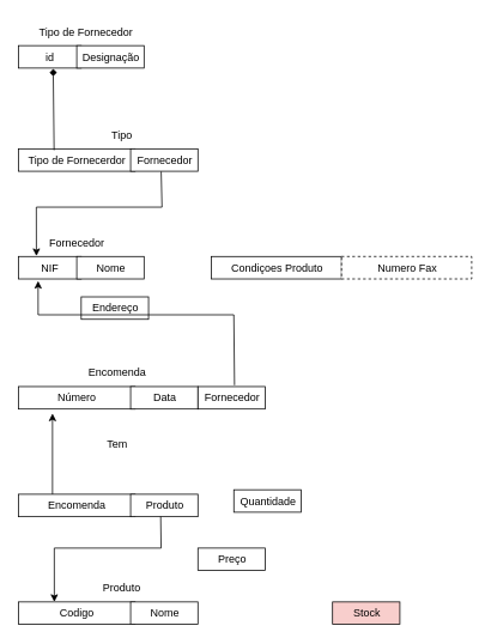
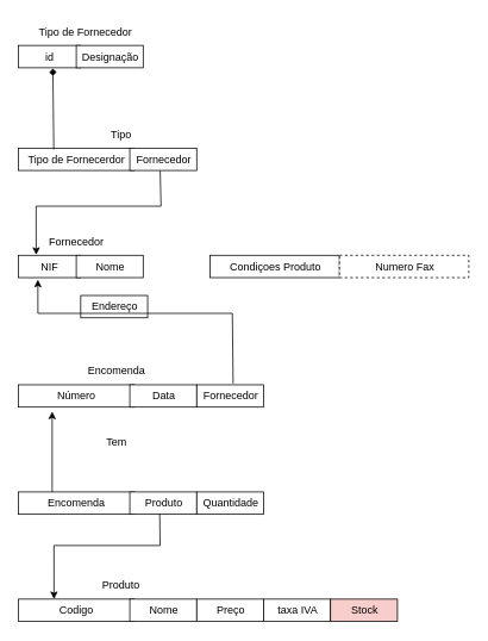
  <mxCell id="0" style=";html=1;" />
  <mxCell id="1" style=";html=1;" parent="0" />
  <mxCell id="2" value="NIF" style="strokeWidth=1;fontStyle=0;html=1;" vertex="1" parent="1"><mxGeometry x="20" y="285" width="70" height="25" as="geometry" /></mxCell>
  <mxCell id="3" value="Nome" style="strokeWidth=1;fontStyle=0;html=1;" vertex="1" parent="1"><mxGeometry x="85" y="285" width="75" height="25" as="geometry" /></mxCell>
  <mxCell id="4" value="Fornecedor" style="text;html=1;align=center;verticalAlign=middle;resizable=0;points=[];autosize=1;strokeColor=none;fillColor=none;" vertex="1" parent="1"><mxGeometry x="45" y="255" width="80" height="30" as="geometry" /></mxCell>
  <mxCell id="5" value="Endereço" style="strokeWidth=1;fontStyle=0;html=1;" vertex="1" parent="1"><mxGeometry x="90" y="330" width="75" height="25" as="geometry" /></mxCell>
  <mxCell id="6" value="Condiçoes Produto" style="strokeWidth=1;fontStyle=0;html=1;" vertex="1" parent="1"><mxGeometry x="235" y="285" width="145" height="25" as="geometry" /></mxCell>
  <mxCell id="7" value="Numero Fax" style="strokeWidth=1;fontStyle=0;html=1;dashed=1;" vertex="1" parent="1"><mxGeometry x="380" y="285" width="145" height="25" as="geometry" /></mxCell>
  <mxCell id="8" value="id" style="strokeWidth=1;fontStyle=0;html=1;" vertex="1" parent="1"><mxGeometry x="20" y="50" width="70" height="25" as="geometry" /></mxCell>
  <mxCell id="9" value="Designação" style="strokeWidth=1;fontStyle=0;html=1;" vertex="1" parent="1"><mxGeometry x="85" y="50" width="75" height="25" as="geometry" /></mxCell>
  <mxCell id="10" value="Tipo de Fornecedor" style="text;html=1;align=center;verticalAlign=middle;resizable=0;points=[];autosize=1;strokeColor=none;fillColor=none;" vertex="1" parent="1"><mxGeometry x="30" y="20" width="130" height="30" as="geometry" /></mxCell>
  <mxCell id="11" value="Tipo de Fornecerdor" style="strokeWidth=1;fontStyle=0;html=1;" vertex="1" parent="1"><mxGeometry x="20" y="165" width="130" height="25" as="geometry" /></mxCell>
  <mxCell id="12" value="Fornecedor" style="strokeWidth=1;fontStyle=0;html=1;" vertex="1" parent="1"><mxGeometry x="145" y="165" width="75" height="25" as="geometry" /></mxCell>
  <mxCell id="13" value="Tipo" style="text;html=1;align=center;verticalAlign=middle;resizable=0;points=[];autosize=1;strokeColor=none;fillColor=none;" vertex="1" parent="1"><mxGeometry x="110" y="135" width="50" height="30" as="geometry" /></mxCell>
  <mxCell id="14" value="Número" style="strokeWidth=1;fontStyle=0;html=1;" vertex="1" parent="1"><mxGeometry x="20" y="430" width="130" height="25" as="geometry" /></mxCell>
  <mxCell id="15" value="Data" style="strokeWidth=1;fontStyle=0;html=1;" vertex="1" parent="1"><mxGeometry x="145" y="430" width="75" height="25" as="geometry" /></mxCell>
  <mxCell id="16" value="Encomenda" style="text;html=1;align=center;verticalAlign=middle;resizable=0;points=[];autosize=1;strokeColor=none;fillColor=none;" vertex="1" parent="1"><mxGeometry x="85" y="400" width="90" height="30" as="geometry" /></mxCell>
  <mxCell id="17" value="Fornecedor" style="strokeWidth=1;fontStyle=0;html=1;" vertex="1" parent="1"><mxGeometry x="220" y="430" width="75" height="25" as="geometry" /></mxCell>
  <mxCell id="18" value="Codigo" style="strokeWidth=1;fontStyle=0;html=1;" vertex="1" parent="1"><mxGeometry x="20" y="670" width="130" height="25" as="geometry" /></mxCell>
  <mxCell id="19" value="Nome" style="strokeWidth=1;fontStyle=0;html=1;" vertex="1" parent="1"><mxGeometry x="145" y="670" width="75" height="25" as="geometry" /></mxCell>
  <mxCell id="20" value="Produto" style="text;html=1;align=center;verticalAlign=middle;resizable=0;points=[];autosize=1;strokeColor=none;fillColor=none;" vertex="1" parent="1"><mxGeometry x="100" y="640" width="70" height="30" as="geometry" /></mxCell>
- <mxCell id="21" value="Preço" style="strokeWidth=1;fontStyle=0;html=1;" vertex="1" parent="1"><mxGeometry x="220" y="610" width="75" height="25" as="geometry" /></mxCell>
+ <mxCell id="21" value="Preço" style="strokeWidth=1;fontStyle=0;html=1;" vertex="1" parent="1"><mxGeometry x="220" y="670" width="75" height="25" as="geometry" /></mxCell>
+ <mxCell id="22" value="taxa IVA" style="strokeWidth=1;fontStyle=0;html=1;" vertex="1" parent="1"><mxGeometry x="295" y="670" width="75" height="25" as="geometry" /></mxCell>
  <mxCell id="23" value="Stock" style="strokeWidth=1;fontStyle=0;html=1;fillColor=#f8cecc;" vertex="1" parent="1"><mxGeometry x="370" y="670" width="75" height="25" as="geometry" /></mxCell>
  <mxCell id="24" value="Encomenda" style="strokeWidth=1;fontStyle=0;html=1;" vertex="1" parent="1"><mxGeometry x="20" y="550" width="130" height="25" as="geometry" /></mxCell>
  <mxCell id="25" value="Produto" style="strokeWidth=1;fontStyle=0;html=1;" vertex="1" parent="1"><mxGeometry x="145" y="550" width="75" height="25" as="geometry" /></mxCell>
  <mxCell id="26" value="Tem" style="text;html=1;align=center;verticalAlign=middle;resizable=0;points=[];autosize=1;strokeColor=none;fillColor=none;" vertex="1" parent="1"><mxGeometry x="105" y="480" width="50" height="30" as="geometry" /></mxCell>
  <mxCell id="27" value="" style="endArrow=diamond;html=1;rounded=0;entryX=0.554;entryY=1.032;entryDx=0;entryDy=0;entryPerimeter=0;exitX=0.306;exitY=0.063;exitDx=0;exitDy=0;exitPerimeter=0;" edge="1" parent="1" source="11" target="8"><mxGeometry width="50" height="50" relative="1" as="geometry"><mxPoint x="70" y="160" as="sourcePoint" /><mxPoint x="270" y="240" as="targetPoint" /></mxGeometry></mxCell>
  <mxCell id="28" value="" style="endArrow=classic;html=1;rounded=0;exitX=0.454;exitY=1.014;exitDx=0;exitDy=0;exitPerimeter=0;entryX=0.287;entryY=-0.019;entryDx=0;entryDy=0;entryPerimeter=0;" edge="1" parent="1" source="12" target="2"><mxGeometry width="50" height="50" relative="1" as="geometry"><mxPoint x="140" y="200" as="sourcePoint" /><mxPoint x="190" y="150" as="targetPoint" /><Array as="points"><mxPoint x="180" y="230" /><mxPoint x="40" y="230" /></Array></mxGeometry></mxCell>
  <mxCell id="29" value="" style="endArrow=classic;html=1;rounded=0;entryX=0.314;entryY=1.089;entryDx=0;entryDy=0;entryPerimeter=0;exitX=0.544;exitY=-0.061;exitDx=0;exitDy=0;exitPerimeter=0;" edge="1" parent="1" source="17" target="2"><mxGeometry width="50" height="50" relative="1" as="geometry"><mxPoint x="120" y="360" as="sourcePoint" /><mxPoint x="170" y="310" as="targetPoint" /><Array as="points"><mxPoint x="260" y="350" /><mxPoint x="42" y="350" /></Array></mxGeometry></mxCell>
  <mxCell id="30" value="" style="endArrow=classic;html=1;rounded=0;" edge="1" parent="1"><mxGeometry width="50" height="50" relative="1" as="geometry"><mxPoint x="58" y="550" as="sourcePoint" /><mxPoint x="58" y="460" as="targetPoint" /></mxGeometry></mxCell>
  <mxCell id="31" value="" style="endArrow=classic;html=1;rounded=0;exitX=0.447;exitY=0.995;exitDx=0;exitDy=0;exitPerimeter=0;entryX=0.308;entryY=0;entryDx=0;entryDy=0;entryPerimeter=0;" edge="1" parent="1" source="25" target="18"><mxGeometry width="50" height="50" relative="1" as="geometry"><mxPoint x="0" y="510" as="sourcePoint" /><mxPoint x="110" y="630" as="targetPoint" /><Array as="points"><mxPoint x="179" y="610" /><mxPoint x="60" y="610" /></Array></mxGeometry></mxCell>
- <mxCell id="32" value="Quantidade" style="strokeWidth=1;fontStyle=0;html=1;" vertex="1" parent="1"><mxGeometry x="260" y="545" width="75" height="25" as="geometry" /></mxCell>
+ <mxCell id="32" value="Quantidade" style="strokeWidth=1;fontStyle=0;html=1;" vertex="1" parent="1"><mxGeometry x="220" y="550" width="75" height="25" as="geometry" /></mxCell>
